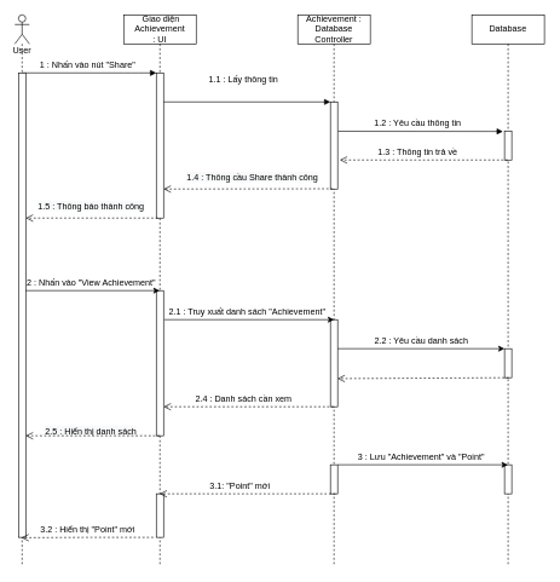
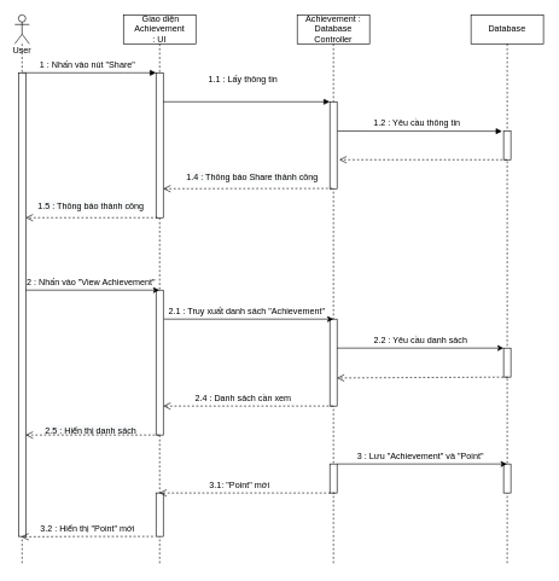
  <mxCell id="0" />
  <mxCell id="1" parent="0" />
  <mxCell id="2" value="&amp;nbsp;Giao diện Achievement&lt;br&gt;: UI" style="shape=umlLifeline;perimeter=lifelinePerimeter;whiteSpace=wrap;html=1;container=1;collapsible=0;recursiveResize=0;outlineConnect=0;" parent="1" vertex="1"><mxGeometry x="170" y="20" width="100" height="760" as="geometry" /></mxCell>
  <mxCell id="3" value="" style="html=1;points=[];perimeter=orthogonalPerimeter;" parent="2" vertex="1"><mxGeometry x="45" y="80" width="10" height="200" as="geometry" /></mxCell>
  <mxCell id="4" value="" style="html=1;points=[];perimeter=orthogonalPerimeter;" parent="2" vertex="1"><mxGeometry x="45" y="380" width="10" height="200" as="geometry" /></mxCell>
  <mxCell id="5" value="" style="html=1;points=[];perimeter=orthogonalPerimeter;" parent="2" vertex="1"><mxGeometry x="45" y="660" width="10" height="60" as="geometry" /></mxCell>
  <mxCell id="6" value="Achievement : Database Controller" style="shape=umlLifeline;perimeter=lifelinePerimeter;whiteSpace=wrap;html=1;container=1;collapsible=0;recursiveResize=0;outlineConnect=0;" parent="1" vertex="1"><mxGeometry x="410" y="20" width="100" height="760" as="geometry" /></mxCell>
  <mxCell id="7" value="" style="html=1;points=[];perimeter=orthogonalPerimeter;" parent="6" vertex="1"><mxGeometry x="45" y="120" width="10" height="120" as="geometry" /></mxCell>
  <mxCell id="8" value="" style="html=1;points=[];perimeter=orthogonalPerimeter;" parent="6" vertex="1"><mxGeometry x="45" y="420" width="10" height="120" as="geometry" /></mxCell>
  <mxCell id="9" value="" style="html=1;points=[];perimeter=orthogonalPerimeter;" parent="6" vertex="1"><mxGeometry x="45" y="620" width="10" height="40" as="geometry" /></mxCell>
  <mxCell id="10" value="Database" style="shape=umlLifeline;perimeter=lifelinePerimeter;whiteSpace=wrap;html=1;container=1;collapsible=0;recursiveResize=0;outlineConnect=0;" parent="1" vertex="1"><mxGeometry x="650" y="20" width="100" height="760" as="geometry" /></mxCell>
  <mxCell id="11" value="" style="html=1;points=[];perimeter=orthogonalPerimeter;" parent="10" vertex="1"><mxGeometry x="45" y="160" width="10" height="40" as="geometry" /></mxCell>
  <mxCell id="12" value="" style="html=1;points=[];perimeter=orthogonalPerimeter;" parent="10" vertex="1"><mxGeometry x="45" y="460" width="10" height="40" as="geometry" /></mxCell>
  <mxCell id="13" value="" style="html=1;points=[];perimeter=orthogonalPerimeter;" parent="10" vertex="1"><mxGeometry x="45" y="620" width="10" height="40" as="geometry" /></mxCell>
  <mxCell id="14" style="edgeStyle=none;rounded=0;orthogonalLoop=1;jettySize=auto;html=1;" parent="1" edge="1"><mxGeometry relative="1" as="geometry"><mxPoint x="30" y="400" as="sourcePoint" /><mxPoint x="219.5" y="400" as="targetPoint" /></mxGeometry></mxCell>
  <mxCell id="15" value="" style="html=1;verticalAlign=bottom;endArrow=block;" parent="1" edge="1"><mxGeometry width="80" relative="1" as="geometry"><mxPoint x="30" y="100" as="sourcePoint" /><mxPoint x="215" y="100" as="targetPoint" /><Array as="points"><mxPoint x="180" y="100" /></Array></mxGeometry></mxCell>
  <mxCell id="16" value="1 : Nhấn vào nút &quot;Share&quot;" style="text;html=1;align=center;verticalAlign=middle;resizable=0;points=[];autosize=1;" parent="1" vertex="1"><mxGeometry x="45" y="80" width="150" height="20" as="geometry" /></mxCell>
  <mxCell id="17" value="" style="html=1;verticalAlign=bottom;endArrow=block;" parent="1" edge="1"><mxGeometry width="80" relative="1" as="geometry"><mxPoint x="225" y="140" as="sourcePoint" /><mxPoint x="455" y="140" as="targetPoint" /></mxGeometry></mxCell>
  <mxCell id="18" value="1.1 : Lấy thông tin" style="text;html=1;align=center;verticalAlign=middle;resizable=0;points=[];autosize=1;" parent="1" vertex="1"><mxGeometry x="280" y="100" width="110" height="20" as="geometry" /></mxCell>
  <mxCell id="19" value="" style="html=1;verticalAlign=bottom;endArrow=block;entryX=-0.22;entryY=0.171;entryDx=0;entryDy=0;entryPerimeter=0;exitX=1.06;exitY=0.337;exitDx=0;exitDy=0;exitPerimeter=0;" parent="1" source="7" edge="1"><mxGeometry width="80" relative="1" as="geometry"><mxPoint x="470" y="181" as="sourcePoint" /><mxPoint x="692.8" y="180.63" as="targetPoint" /></mxGeometry></mxCell>
  <mxCell id="20" value="1.2 : Yêu cầu thông tin" style="text;html=1;align=center;verticalAlign=middle;resizable=0;points=[];autosize=1;" parent="1" vertex="1"><mxGeometry x="505" y="160" width="140" height="20" as="geometry" /></mxCell>
  <mxCell id="21" value="2 : Nhấn vào &quot;View Achievement&quot;" style="text;html=1;align=center;verticalAlign=middle;resizable=0;points=[];autosize=1;" parent="1" vertex="1"><mxGeometry x="30" y="380" width="190" height="20" as="geometry" /></mxCell>
  <mxCell id="22" style="edgeStyle=none;rounded=0;orthogonalLoop=1;jettySize=auto;html=1;entryX=0.5;entryY=0;entryDx=0;entryDy=0;entryPerimeter=0;" parent="1" target="8" edge="1"><mxGeometry relative="1" as="geometry"><mxPoint x="226" y="440" as="sourcePoint" /><mxPoint x="451" y="440" as="targetPoint" /></mxGeometry></mxCell>
  <mxCell id="23" value="2.1 : Truy xuất danh sách &quot;Achievement&quot;" style="text;html=1;align=center;verticalAlign=middle;resizable=0;points=[];autosize=1;" parent="1" vertex="1"><mxGeometry x="225" y="420" width="230" height="20" as="geometry" /></mxCell>
  <mxCell id="24" style="edgeStyle=none;rounded=0;orthogonalLoop=1;jettySize=auto;html=1;entryX=-0.22;entryY=0.611;entryDx=0;entryDy=0;entryPerimeter=0;" parent="1" source="8" edge="1"><mxGeometry relative="1" as="geometry"><mxPoint x="467.8" y="480" as="sourcePoint" /><mxPoint x="695" y="480" as="targetPoint" /></mxGeometry></mxCell>
  <mxCell id="25" value="2.2 : Yêu cầu danh sách" style="text;html=1;align=center;verticalAlign=middle;resizable=0;points=[];autosize=1;" parent="1" vertex="1"><mxGeometry x="505" y="460" width="150" height="20" as="geometry" /></mxCell>
  <mxCell id="26" value="User" style="shape=umlLifeline;participant=umlActor;perimeter=lifelinePerimeter;whiteSpace=wrap;html=1;container=1;collapsible=0;recursiveResize=0;verticalAlign=top;spacingTop=36;outlineConnect=0;" parent="1" vertex="1"><mxGeometry x="20" y="20" width="20" height="760" as="geometry" /></mxCell>
  <mxCell id="27" value="" style="html=1;points=[];perimeter=orthogonalPerimeter;" parent="26" vertex="1"><mxGeometry x="5" y="80" width="10" height="640" as="geometry" /></mxCell>
  <mxCell id="28" value="" style="html=1;verticalAlign=bottom;endArrow=open;dashed=1;endSize=8;exitX=0.34;exitY=0.997;exitDx=0;exitDy=0;exitPerimeter=0;" parent="1" source="7" edge="1"><mxGeometry relative="1" as="geometry"><mxPoint x="407" y="260" as="sourcePoint" /><mxPoint x="225" y="260" as="targetPoint" /><Array as="points" /></mxGeometry></mxCell>
  <mxCell id="29" value="" style="html=1;verticalAlign=bottom;endArrow=open;dashed=1;endSize=8;" parent="1" source="6" target="4" edge="1"><mxGeometry relative="1" as="geometry"><mxPoint x="410" y="560" as="sourcePoint" /><mxPoint x="228" y="560" as="targetPoint" /><Array as="points"><mxPoint x="310" y="560" /></Array></mxGeometry></mxCell>
  <mxCell id="30" value="" style="html=1;verticalAlign=bottom;endArrow=open;dashed=1;endSize=8;" parent="1" source="10" edge="1"><mxGeometry relative="1" as="geometry"><mxPoint x="650" y="220" as="sourcePoint" /><mxPoint x="468" y="220" as="targetPoint" /><Array as="points" /></mxGeometry></mxCell>
- <mxCell id="31" value="1.3 : Thông tin trả về" style="text;html=1;align=center;verticalAlign=middle;resizable=0;points=[];autosize=1;" parent="1" vertex="1"><mxGeometry x="510" y="200" width="130" height="20" as="geometry" /></mxCell>
- <mxCell id="32" value="&lt;span style=&quot;color: rgb(0 , 0 , 0) ; font-family: &amp;#34;helvetica&amp;#34; ; font-size: 12px ; font-style: normal ; font-weight: 400 ; letter-spacing: normal ; text-align: center ; text-indent: 0px ; text-transform: none ; word-spacing: 0px ; background-color: rgb(248 , 249 , 250) ; display: inline ; float: none&quot;&gt;1.4 : Thông cầu Share thành công&lt;/span&gt;" style="text;whiteSpace=wrap;html=1;" parent="1" vertex="1"><mxGeometry x="255" y="230" width="190" height="30" as="geometry" /></mxCell>
+ <mxCell id="32" value="&lt;span style=&quot;color: rgb(0 , 0 , 0) ; font-family: &amp;#34;helvetica&amp;#34; ; font-size: 12px ; font-style: normal ; font-weight: 400 ; letter-spacing: normal ; text-align: center ; text-indent: 0px ; text-transform: none ; word-spacing: 0px ; background-color: rgb(248 , 249 , 250) ; display: inline ; float: none&quot;&gt;1.4 : Thông báo Share thành công&lt;/span&gt;" style="text;whiteSpace=wrap;html=1;" parent="1" vertex="1"><mxGeometry x="255" y="230" width="190" height="30" as="geometry" /></mxCell>
  <mxCell id="33" value="" style="html=1;verticalAlign=bottom;endArrow=open;dashed=1;endSize=8;" parent="1" edge="1"><mxGeometry relative="1" as="geometry"><mxPoint x="217" y="300" as="sourcePoint" /><mxPoint x="35" y="300" as="targetPoint" /><Array as="points" /></mxGeometry></mxCell>
  <mxCell id="34" value="&lt;span style=&quot;color: rgb(0 , 0 , 0) ; font-family: &amp;#34;helvetica&amp;#34; ; font-size: 12px ; font-style: normal ; font-weight: 400 ; letter-spacing: normal ; text-align: center ; text-indent: 0px ; text-transform: none ; word-spacing: 0px ; background-color: rgb(248 , 249 , 250) ; display: inline ; float: none&quot;&gt;1.5 : Thông báo thành công&lt;/span&gt;" style="text;whiteSpace=wrap;html=1;" parent="1" vertex="1"><mxGeometry x="50" y="270" width="150" height="30" as="geometry" /></mxCell>
  <mxCell id="35" value="" style="html=1;verticalAlign=bottom;endArrow=open;dashed=1;endSize=8;entryX=0.98;entryY=0.677;entryDx=0;entryDy=0;entryPerimeter=0;" parent="1" target="8" edge="1"><mxGeometry relative="1" as="geometry"><mxPoint x="700.75" y="520" as="sourcePoint" /><mxPoint x="469.25" y="520" as="targetPoint" /><Array as="points" /></mxGeometry></mxCell>
  <mxCell id="36" value="&lt;span style=&quot;font-family: &amp;#34;helvetica&amp;#34;&quot;&gt;2.4 : Danh sách cần xem&lt;/span&gt;" style="text;html=1;align=center;verticalAlign=middle;resizable=0;points=[];autosize=1;" parent="1" vertex="1"><mxGeometry x="260" y="540" width="150" height="20" as="geometry" /></mxCell>
  <mxCell id="37" value="&lt;span style=&quot;color: rgb(0 , 0 , 0) ; font-family: &amp;#34;helvetica&amp;#34; ; font-size: 12px ; font-style: normal ; font-weight: 400 ; letter-spacing: normal ; text-align: center ; text-indent: 0px ; text-transform: none ; word-spacing: 0px ; background-color: rgb(248 , 249 , 250) ; display: inline ; float: none&quot;&gt;2.5 : Hiển thị danh sách&lt;/span&gt;" style="text;whiteSpace=wrap;html=1;" parent="1" vertex="1"><mxGeometry x="60" y="580" width="180" height="30" as="geometry" /></mxCell>
  <mxCell id="38" value="" style="html=1;verticalAlign=bottom;endArrow=open;dashed=1;endSize=8;" parent="1" source="2" target="27" edge="1"><mxGeometry relative="1" as="geometry"><mxPoint x="220" y="601" as="sourcePoint" /><mxPoint x="40" y="600" as="targetPoint" /><Array as="points"><mxPoint x="130" y="600" /></Array></mxGeometry></mxCell>
  <mxCell id="39" style="edgeStyle=none;rounded=0;orthogonalLoop=1;jettySize=auto;html=1;" parent="1" source="9" target="10" edge="1"><mxGeometry relative="1" as="geometry"><Array as="points"><mxPoint x="610" y="640" /></Array></mxGeometry></mxCell>
  <mxCell id="40" value="3 : Lưu &quot;Achievement&quot; và &quot;Point&quot;" style="text;html=1;align=center;verticalAlign=middle;resizable=0;points=[];autosize=1;" parent="1" vertex="1"><mxGeometry x="485" y="620" width="190" height="20" as="geometry" /></mxCell>
  <mxCell id="41" value="3.1: &quot;Point&quot; mới" style="text;html=1;align=center;verticalAlign=middle;resizable=0;points=[];autosize=1;" parent="1" vertex="1"><mxGeometry x="280" y="660" width="100" height="20" as="geometry" /></mxCell>
  <mxCell id="42" value="3.2 : Hiển thị &quot;Point&quot; mới" style="text;html=1;align=center;verticalAlign=middle;resizable=0;points=[];autosize=1;" parent="1" vertex="1"><mxGeometry x="45" y="720" width="150" height="20" as="geometry" /></mxCell>
  <mxCell id="43" value="" style="html=1;verticalAlign=bottom;endArrow=open;dashed=1;endSize=8;entryX=1.26;entryY=0.782;entryDx=0;entryDy=0;entryPerimeter=0;" parent="1" edge="1"><mxGeometry relative="1" as="geometry"><mxPoint x="210.95" y="740" as="sourcePoint" /><mxPoint x="29.05" y="740.48" as="targetPoint" /><Array as="points"><mxPoint x="121.45" y="740" /></Array></mxGeometry></mxCell>
  <mxCell id="44" value="" style="html=1;verticalAlign=bottom;endArrow=open;dashed=1;endSize=8;" parent="1" target="2" edge="1"><mxGeometry relative="1" as="geometry"><mxPoint x="461.9" y="680" as="sourcePoint" /><mxPoint x="280" y="680.48" as="targetPoint" /><Array as="points"><mxPoint x="372.4" y="680" /></Array></mxGeometry></mxCell>
